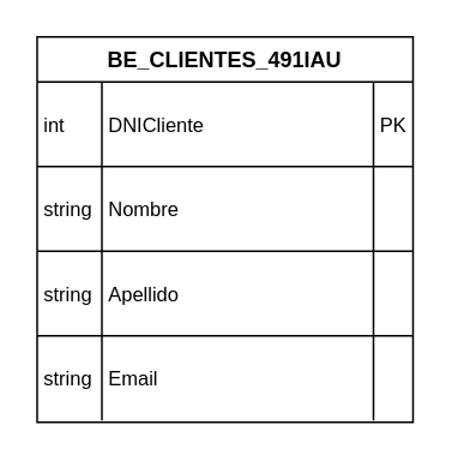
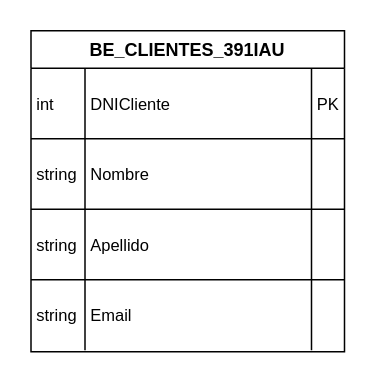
  <mxCell id="0" />
  <mxCell id="1" parent="0" />
- <mxCell id="2" value="BE_CLIENTES_491IAU" style="shape=table;startSize=25;container=1;collapsible=0;childLayout=tableLayout;fixedRows=1;rowLines=1;fontStyle=1;align=center;resizeLast=1;" vertex="1" parent="1"><mxGeometry x="20" y="20" width="209" height="214" as="geometry" /></mxCell>
+ <mxCell id="2" value="BE_CLIENTES_391IAU" style="shape=table;startSize=25;container=1;collapsible=0;childLayout=tableLayout;fixedRows=1;rowLines=1;fontStyle=1;align=center;resizeLast=1;" vertex="1" parent="1"><mxGeometry x="20" y="20" width="209" height="214" as="geometry" /></mxCell>
  <mxCell id="3" style="shape=tableRow;horizontal=0;startSize=0;swimlaneHead=0;swimlaneBody=0;fillColor=none;collapsible=0;dropTarget=0;points=[[0,0.5],[1,0.5]];portConstraint=eastwest;top=0;left=0;right=0;bottom=0;" vertex="1" parent="2"><mxGeometry y="25" width="209" height="47" as="geometry" /></mxCell>
  <mxCell id="4" value="int" style="shape=partialRectangle;connectable=0;fillColor=none;top=0;left=0;bottom=0;right=0;align=left;spacingLeft=2;overflow=hidden;fontSize=11;" vertex="1" parent="3"><mxGeometry width="36" height="47" as="geometry"><mxRectangle width="36" height="47" as="alternateBounds" /></mxGeometry></mxCell>
  <mxCell id="5" value="DNICliente" style="shape=partialRectangle;connectable=0;fillColor=none;top=0;left=0;bottom=0;right=0;align=left;spacingLeft=2;overflow=hidden;fontSize=11;" vertex="1" parent="3"><mxGeometry x="36" width="151" height="47" as="geometry"><mxRectangle width="151" height="47" as="alternateBounds" /></mxGeometry></mxCell>
  <mxCell id="6" value="PK" style="shape=partialRectangle;connectable=0;fillColor=none;top=0;left=0;bottom=0;right=0;align=left;spacingLeft=2;overflow=hidden;fontSize=11;" vertex="1" parent="3"><mxGeometry x="187" width="22" height="47" as="geometry"><mxRectangle width="22" height="47" as="alternateBounds" /></mxGeometry></mxCell>
  <mxCell id="7" style="shape=tableRow;horizontal=0;startSize=0;swimlaneHead=0;swimlaneBody=0;fillColor=none;collapsible=0;dropTarget=0;points=[[0,0.5],[1,0.5]];portConstraint=eastwest;top=0;left=0;right=0;bottom=0;" vertex="1" parent="2"><mxGeometry y="72" width="209" height="47" as="geometry" /></mxCell>
  <mxCell id="8" value="string" style="shape=partialRectangle;connectable=0;fillColor=none;top=0;left=0;bottom=0;right=0;align=left;spacingLeft=2;overflow=hidden;fontSize=11;" vertex="1" parent="7"><mxGeometry width="36" height="47" as="geometry"><mxRectangle width="36" height="47" as="alternateBounds" /></mxGeometry></mxCell>
  <mxCell id="9" value="Nombre" style="shape=partialRectangle;connectable=0;fillColor=none;top=0;left=0;bottom=0;right=0;align=left;spacingLeft=2;overflow=hidden;fontSize=11;" vertex="1" parent="7"><mxGeometry x="36" width="151" height="47" as="geometry"><mxRectangle width="151" height="47" as="alternateBounds" /></mxGeometry></mxCell>
  <mxCell id="10" value="" style="shape=partialRectangle;connectable=0;fillColor=none;top=0;left=0;bottom=0;right=0;align=left;spacingLeft=2;overflow=hidden;fontSize=11;" vertex="1" parent="7"><mxGeometry x="187" width="22" height="47" as="geometry"><mxRectangle width="22" height="47" as="alternateBounds" /></mxGeometry></mxCell>
  <mxCell id="11" style="shape=tableRow;horizontal=0;startSize=0;swimlaneHead=0;swimlaneBody=0;fillColor=none;collapsible=0;dropTarget=0;points=[[0,0.5],[1,0.5]];portConstraint=eastwest;top=0;left=0;right=0;bottom=0;" vertex="1" parent="2"><mxGeometry y="119" width="209" height="47" as="geometry" /></mxCell>
  <mxCell id="12" value="string" style="shape=partialRectangle;connectable=0;fillColor=none;top=0;left=0;bottom=0;right=0;align=left;spacingLeft=2;overflow=hidden;fontSize=11;" vertex="1" parent="11"><mxGeometry width="36" height="47" as="geometry"><mxRectangle width="36" height="47" as="alternateBounds" /></mxGeometry></mxCell>
  <mxCell id="13" value="Apellido" style="shape=partialRectangle;connectable=0;fillColor=none;top=0;left=0;bottom=0;right=0;align=left;spacingLeft=2;overflow=hidden;fontSize=11;" vertex="1" parent="11"><mxGeometry x="36" width="151" height="47" as="geometry"><mxRectangle width="151" height="47" as="alternateBounds" /></mxGeometry></mxCell>
  <mxCell id="14" value="" style="shape=partialRectangle;connectable=0;fillColor=none;top=0;left=0;bottom=0;right=0;align=left;spacingLeft=2;overflow=hidden;fontSize=11;" vertex="1" parent="11"><mxGeometry x="187" width="22" height="47" as="geometry"><mxRectangle width="22" height="47" as="alternateBounds" /></mxGeometry></mxCell>
  <mxCell id="15" style="shape=tableRow;horizontal=0;startSize=0;swimlaneHead=0;swimlaneBody=0;fillColor=none;collapsible=0;dropTarget=0;points=[[0,0.5],[1,0.5]];portConstraint=eastwest;top=0;left=0;right=0;bottom=0;" vertex="1" parent="2"><mxGeometry y="166" width="209" height="47" as="geometry" /></mxCell>
  <mxCell id="16" value="string" style="shape=partialRectangle;connectable=0;fillColor=none;top=0;left=0;bottom=0;right=0;align=left;spacingLeft=2;overflow=hidden;fontSize=11;" vertex="1" parent="15"><mxGeometry width="36" height="47" as="geometry"><mxRectangle width="36" height="47" as="alternateBounds" /></mxGeometry></mxCell>
  <mxCell id="17" value="Email" style="shape=partialRectangle;connectable=0;fillColor=none;top=0;left=0;bottom=0;right=0;align=left;spacingLeft=2;overflow=hidden;fontSize=11;" vertex="1" parent="15"><mxGeometry x="36" width="151" height="47" as="geometry"><mxRectangle width="151" height="47" as="alternateBounds" /></mxGeometry></mxCell>
  <mxCell id="18" value="" style="shape=partialRectangle;connectable=0;fillColor=none;top=0;left=0;bottom=0;right=0;align=left;spacingLeft=2;overflow=hidden;fontSize=11;" vertex="1" parent="15"><mxGeometry x="187" width="22" height="47" as="geometry"><mxRectangle width="22" height="47" as="alternateBounds" /></mxGeometry></mxCell>
